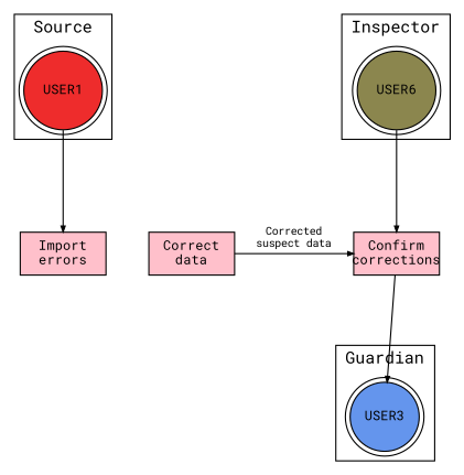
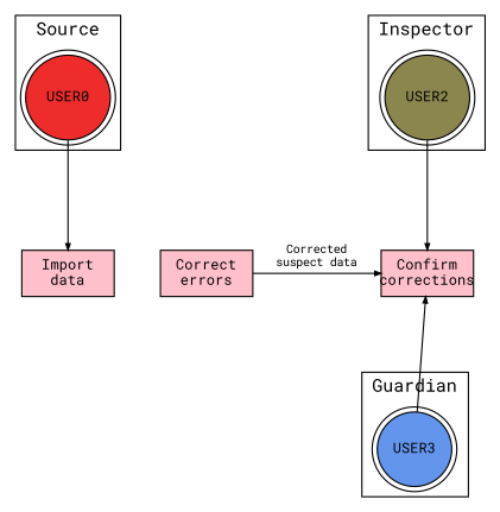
  digraph {
    fontname="Roboto Mono"
    nodesep=0.5
    rankdir=TB
    ranksep="0.5 equally"
    splines=line
    node [color=black fillcolor=pink fixedsize=true fontname="Roboto Mono" fontsize=11 shape=box style=filled]
    edge [arrowhead=normal arrowsize=0.5 fontname="Roboto Mono" fontsize=9]
-   n1 [label="Import\nerrors" width=1]
-   n2 [label="Correct\ndata" width=1]
+   n1 [label="Import\ndata" width=1]
+   n2 [label="Correct\nerrors" width=1]
    n3 [label="Confirm\ncorrections" width=1]
-   USER1 [fillcolor=firebrick2 height=0.7 shape=doublecircle width=0.7]
-   USER2 [fillcolor=khaki4 height=0.7 shape=doublecircle width=0.7 label=USER6]
+   USER1 [fillcolor=firebrick2 height=0.7 shape=doublecircle width=0.7 label=USER0]
+   USER2 [fillcolor=khaki4 height=0.7 shape=doublecircle width=0.7]
    USER3 [fillcolor=cornflowerblue height=0.7 shape=doublecircle width=0.7]
    subgraph sub_1 {
      rank=same
      n1
      n2
      n3
    }
    subgraph cluster_2 {
      label=Source
      USER1
    }
    subgraph cluster_3 {
      label=Inspector
      USER2
    }
    subgraph cluster_4 {
      label=Guardian
      USER3
    }
    n2 -> n3 [label="Corrected\nsuspect data"]
    USER1 -> n1
    USER2 -> n3
-   n3 -> USER3
+   USER3 -> n3
  }
